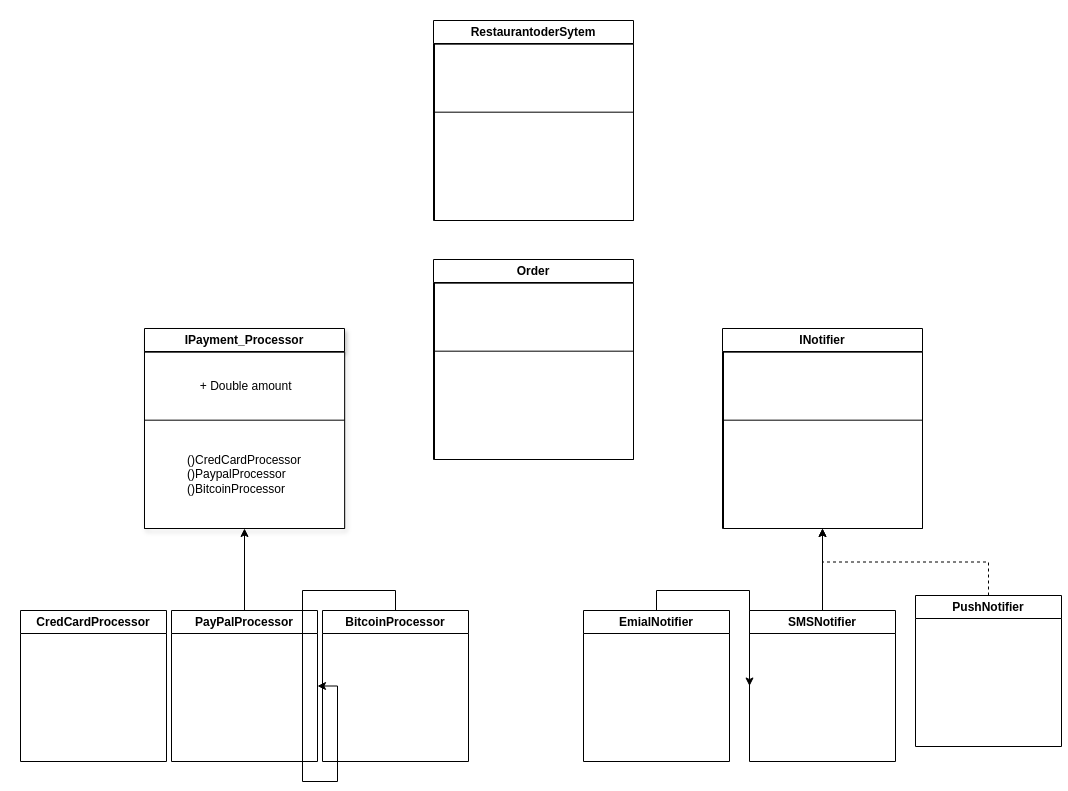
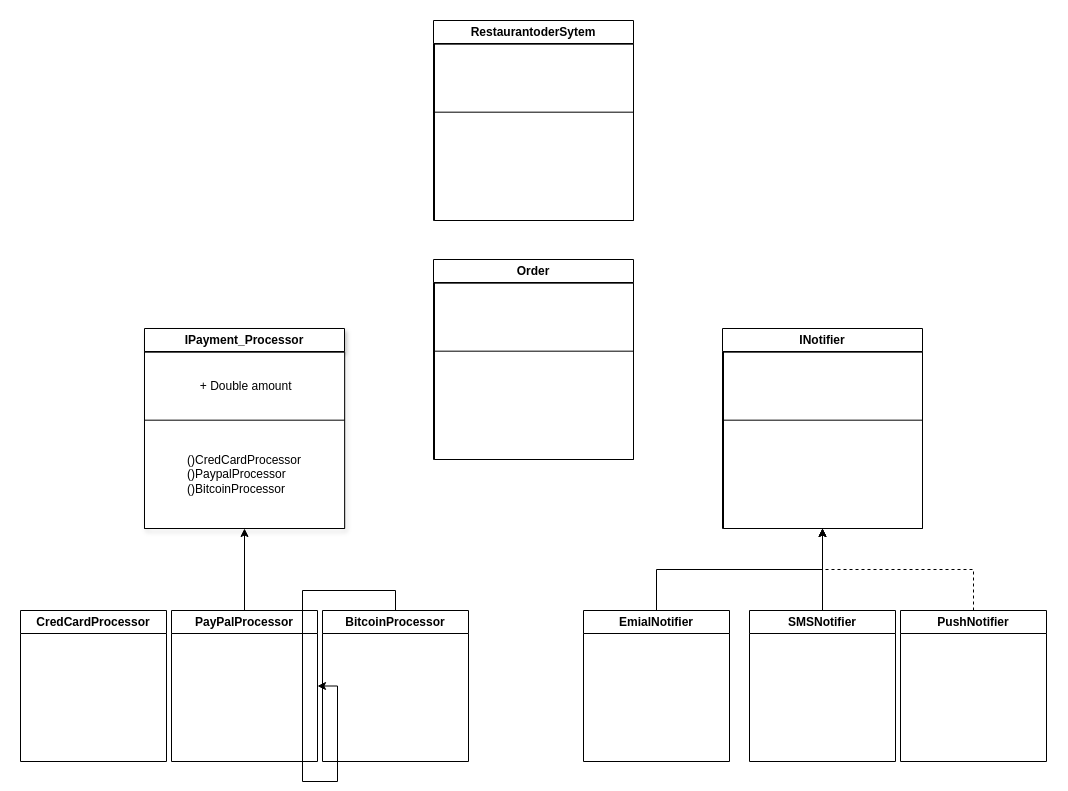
  <mxCell id="0" />
  <mxCell id="1" parent="0" />
  <mxCell id="2" value="INotifier" style="swimlane;whiteSpace=wrap;html=1;" vertex="1" parent="1"><mxGeometry x="722" width="200" height="200.003" as="geometry" y="328" /></mxCell>
  <mxCell id="3" value="" style="shape=table;startSize=0;container=1;collapsible=0;childLayout=tableLayout;" vertex="1" parent="2"><mxGeometry x="1" y="23.68" width="199" height="176.323" as="geometry" /></mxCell>
  <mxCell id="4" value="" style="shape=tableRow;horizontal=0;startSize=0;swimlaneHead=0;swimlaneBody=0;strokeColor=inherit;top=0;left=0;bottom=0;right=0;collapsible=0;dropTarget=0;fillColor=none;points=[[0,0.5],[1,0.5]];portConstraint=eastwest;" vertex="1" parent="3"><mxGeometry width="199" height="68" as="geometry" /></mxCell>
  <mxCell id="5" value="" style="shape=partialRectangle;html=1;whiteSpace=wrap;connectable=0;strokeColor=inherit;overflow=hidden;fillColor=none;top=0;left=0;bottom=0;right=0;pointerEvents=1;" vertex="1" parent="4"><mxGeometry width="199" height="68" as="geometry"><mxRectangle width="199" height="68" as="alternateBounds" /></mxGeometry></mxCell>
  <mxCell id="6" value="" style="shape=tableRow;horizontal=0;startSize=0;swimlaneHead=0;swimlaneBody=0;strokeColor=inherit;top=0;left=0;bottom=0;right=0;collapsible=0;dropTarget=0;fillColor=none;points=[[0,0.5],[1,0.5]];portConstraint=eastwest;" vertex="1" parent="3"><mxGeometry y="68" width="199" height="108" as="geometry" /></mxCell>
  <mxCell id="7" value="" style="shape=partialRectangle;html=1;whiteSpace=wrap;connectable=0;strokeColor=inherit;overflow=hidden;fillColor=none;top=0;left=0;bottom=0;right=0;pointerEvents=1;" vertex="1" parent="6"><mxGeometry width="199" height="108" as="geometry"><mxRectangle width="199" height="108" as="alternateBounds" /></mxGeometry></mxCell>
  <mxCell id="8" value="CredCardProcessor" style="swimlane;whiteSpace=wrap;html=1;startSize=23;" vertex="1" parent="1"><mxGeometry x="20" y="610" width="146" height="151" as="geometry" /></mxCell>
  <mxCell id="9" style="edgeStyle=orthogonalEdgeStyle;rounded=0;orthogonalLoop=1;jettySize=auto;html=1;exitX=0.5;exitY=0;exitDx=0;exitDy=0;entryX=0.5;entryY=1;entryDx=0;entryDy=0;" edge="1" parent="1" source="10" target="31"><mxGeometry relative="1" as="geometry"><mxPoint x="275" y="541" as="targetPoint" /></mxGeometry></mxCell>
  <mxCell id="10" value="PayPalProcessor" style="swimlane;whiteSpace=wrap;html=1;" vertex="1" parent="1"><mxGeometry x="171" y="610" width="146" height="151" as="geometry" /></mxCell>
  <mxCell id="11" style="edgeStyle=orthogonalEdgeStyle;rounded=0;orthogonalLoop=1;jettySize=auto;html=1;exitX=0.5;exitY=0;exitDx=0;exitDy=0;" edge="1" parent="1" source="12" target="10"><mxGeometry relative="1" as="geometry" /></mxCell>
  <mxCell id="12" value="BitcoinProcessor" style="swimlane;whiteSpace=wrap;html=1;startSize=23;" vertex="1" parent="1"><mxGeometry x="322" y="610" width="146" height="151" as="geometry" /></mxCell>
- <mxCell id="13" style="edgeStyle=orthogonalEdgeStyle;rounded=0;orthogonalLoop=1;jettySize=auto;html=1;exitX=0.5;exitY=0;exitDx=0;exitDy=0;" edge="1" parent="1" source="14" target="16"><mxGeometry relative="1" as="geometry"><mxPoint x="820.588" y="523.353" as="targetPoint" /></mxGeometry></mxCell>
+ <mxCell id="13" style="edgeStyle=orthogonalEdgeStyle;rounded=0;orthogonalLoop=1;jettySize=auto;html=1;exitX=0.5;exitY=0;exitDx=0;exitDy=0;entryX=0.5;entryY=1;entryDx=0;entryDy=0;" edge="1" parent="1" source="14" target="2"><mxGeometry relative="1" as="geometry"><mxPoint x="820.588" y="523.353" as="targetPoint" /></mxGeometry></mxCell>
  <mxCell id="14" value="EmialNotifier" style="swimlane;whiteSpace=wrap;html=1;startSize=23;" vertex="1" parent="1"><mxGeometry x="583" y="610" width="146" height="151" as="geometry" /></mxCell>
  <mxCell id="15" style="edgeStyle=orthogonalEdgeStyle;rounded=0;orthogonalLoop=1;jettySize=auto;html=1;entryX=0.5;entryY=1;entryDx=0;entryDy=0;" edge="1" parent="1" source="16" target="2"><mxGeometry relative="1" as="geometry" /></mxCell>
  <mxCell id="16" value="SMSNotifier" style="swimlane;whiteSpace=wrap;html=1;" vertex="1" parent="1"><mxGeometry x="749" y="610" width="146" height="151" as="geometry" /></mxCell>
  <mxCell id="17" style="edgeStyle=orthogonalEdgeStyle;rounded=0;orthogonalLoop=1;jettySize=auto;html=1;entryX=0.5;entryY=1;entryDx=0;entryDy=0;dashed=1;" edge="1" parent="1" source="18" target="2"><mxGeometry relative="1" as="geometry" /></mxCell>
- <mxCell id="18" value="PushNotifier" style="swimlane;whiteSpace=wrap;html=1;" vertex="1" parent="1"><mxGeometry x="915" y="595" width="146" height="151" as="geometry" /></mxCell>
+ <mxCell id="18" value="PushNotifier" style="swimlane;whiteSpace=wrap;html=1;" vertex="1" parent="1"><mxGeometry x="900" y="610" width="146" height="151" as="geometry" /></mxCell>
  <mxCell id="19" value="RestaurantoderSytem" style="swimlane;whiteSpace=wrap;html=1;startSize=23;" vertex="1" parent="1"><mxGeometry x="433" y="20" width="200" height="200.003" as="geometry" /></mxCell>
  <mxCell id="20" value="" style="shape=table;startSize=0;container=1;collapsible=0;childLayout=tableLayout;" vertex="1" parent="19"><mxGeometry x="1" y="23.68" width="199" height="176.323" as="geometry" /></mxCell>
  <mxCell id="21" value="" style="shape=tableRow;horizontal=0;startSize=0;swimlaneHead=0;swimlaneBody=0;strokeColor=inherit;top=0;left=0;bottom=0;right=0;collapsible=0;dropTarget=0;fillColor=none;points=[[0,0.5],[1,0.5]];portConstraint=eastwest;" vertex="1" parent="20"><mxGeometry width="199" height="68" as="geometry" /></mxCell>
  <mxCell id="22" value="" style="shape=partialRectangle;html=1;whiteSpace=wrap;connectable=0;strokeColor=inherit;overflow=hidden;fillColor=none;top=0;left=0;bottom=0;right=0;pointerEvents=1;" vertex="1" parent="21"><mxGeometry width="199" height="68" as="geometry"><mxRectangle width="199" height="68" as="alternateBounds" /></mxGeometry></mxCell>
  <mxCell id="23" value="" style="shape=tableRow;horizontal=0;startSize=0;swimlaneHead=0;swimlaneBody=0;strokeColor=inherit;top=0;left=0;bottom=0;right=0;collapsible=0;dropTarget=0;fillColor=none;points=[[0,0.5],[1,0.5]];portConstraint=eastwest;" vertex="1" parent="20"><mxGeometry y="68" width="199" height="108" as="geometry" /></mxCell>
  <mxCell id="24" value="" style="shape=partialRectangle;html=1;whiteSpace=wrap;connectable=0;strokeColor=inherit;overflow=hidden;fillColor=none;top=0;left=0;bottom=0;right=0;pointerEvents=1;" vertex="1" parent="23"><mxGeometry width="199" height="108" as="geometry"><mxRectangle width="199" height="108" as="alternateBounds" /></mxGeometry></mxCell>
  <mxCell id="25" value="Order" style="swimlane;whiteSpace=wrap;html=1;" vertex="1" parent="1"><mxGeometry x="433" y="259" width="200" height="200.003" as="geometry" /></mxCell>
  <mxCell id="26" value="" style="shape=table;startSize=0;container=1;collapsible=0;childLayout=tableLayout;" vertex="1" parent="25"><mxGeometry x="1" y="23.68" width="199" height="176.323" as="geometry" /></mxCell>
  <mxCell id="27" value="" style="shape=tableRow;horizontal=0;startSize=0;swimlaneHead=0;swimlaneBody=0;strokeColor=inherit;top=0;left=0;bottom=0;right=0;collapsible=0;dropTarget=0;fillColor=none;points=[[0,0.5],[1,0.5]];portConstraint=eastwest;" vertex="1" parent="26"><mxGeometry width="199" height="68" as="geometry" /></mxCell>
  <mxCell id="28" value="" style="shape=partialRectangle;html=1;whiteSpace=wrap;connectable=0;strokeColor=inherit;overflow=hidden;fillColor=none;top=0;left=0;bottom=0;right=0;pointerEvents=1;" vertex="1" parent="27"><mxGeometry width="199" height="68" as="geometry"><mxRectangle width="199" height="68" as="alternateBounds" /></mxGeometry></mxCell>
  <mxCell id="29" value="" style="shape=tableRow;horizontal=0;startSize=0;swimlaneHead=0;swimlaneBody=0;strokeColor=inherit;top=0;left=0;bottom=0;right=0;collapsible=0;dropTarget=0;fillColor=none;points=[[0,0.5],[1,0.5]];portConstraint=eastwest;" vertex="1" parent="26"><mxGeometry y="68" width="199" height="108" as="geometry" /></mxCell>
  <mxCell id="30" value="" style="shape=partialRectangle;html=1;whiteSpace=wrap;connectable=0;strokeColor=inherit;overflow=hidden;fillColor=none;top=0;left=0;bottom=0;right=0;pointerEvents=1;" vertex="1" parent="29"><mxGeometry width="199" height="108" as="geometry"><mxRectangle width="199" height="108" as="alternateBounds" /></mxGeometry></mxCell>
  <mxCell id="31" value="IPayment_Processor" style="swimlane;whiteSpace=wrap;html=1;startSize=23;shadow=1;" vertex="1" parent="1"><mxGeometry x="144" width="200" height="200" as="geometry" y="328"><mxRectangle x="-222" y="86" width="146" height="26" as="alternateBounds" /></mxGeometry></mxCell>
  <mxCell id="32" value="" style="shape=table;startSize=0;container=1;collapsible=0;childLayout=tableLayout;" vertex="1" parent="31"><mxGeometry y="23.68" width="200.192" height="176.323" as="geometry" /></mxCell>
  <mxCell id="33" value="" style="shape=tableRow;horizontal=0;startSize=0;swimlaneHead=0;swimlaneBody=0;strokeColor=inherit;top=0;left=0;bottom=0;right=0;collapsible=0;dropTarget=0;fillColor=none;points=[[0,0.5],[1,0.5]];portConstraint=eastwest;" vertex="1" parent="32"><mxGeometry width="200.192" height="68" as="geometry" /></mxCell>
  <mxCell id="34" value="&lt;div style=&quot;text-align: justify;&quot;&gt;&lt;span style=&quot;background-color: initial;&quot;&gt;&amp;nbsp;+&amp;nbsp;&lt;/span&gt;&lt;span style=&quot;background-color: initial;&quot;&gt;Double amount&lt;/span&gt;&lt;/div&gt;" style="shape=partialRectangle;html=1;whiteSpace=wrap;connectable=0;strokeColor=inherit;overflow=hidden;fillColor=none;top=0;left=0;bottom=0;right=0;pointerEvents=1;" vertex="1" parent="33"><mxGeometry width="200" height="68" as="geometry"><mxRectangle width="200" height="68" as="alternateBounds" /></mxGeometry></mxCell>
  <mxCell id="35" value="" style="shape=tableRow;horizontal=0;startSize=0;swimlaneHead=0;swimlaneBody=0;strokeColor=inherit;top=0;left=0;bottom=0;right=0;collapsible=0;dropTarget=0;fillColor=none;points=[[0,0.5],[1,0.5]];portConstraint=eastwest;" vertex="1" parent="32"><mxGeometry y="68" width="200.192" height="108" as="geometry" /></mxCell>
  <mxCell id="36" value="&lt;div style=&quot;text-align: justify;&quot;&gt;&lt;span style=&quot;background-color: initial;&quot;&gt;()CredCardProcessor&lt;/span&gt;&lt;br&gt;&lt;/div&gt;&lt;div style=&quot;text-align: justify;&quot;&gt;&lt;span style=&quot;background-color: initial;&quot;&gt;()PaypalProcessor&lt;/span&gt;&lt;/div&gt;&lt;div style=&quot;text-align: justify;&quot;&gt;&lt;span style=&quot;background-color: initial;&quot;&gt;()BitcoinProcessor&lt;/span&gt;&lt;/div&gt;" style="shape=partialRectangle;html=1;whiteSpace=wrap;connectable=0;strokeColor=inherit;overflow=hidden;fillColor=none;top=0;left=0;bottom=0;right=0;pointerEvents=1;" vertex="1" parent="35"><mxGeometry width="200" height="108" as="geometry"><mxRectangle width="200" height="108" as="alternateBounds" /></mxGeometry></mxCell>
